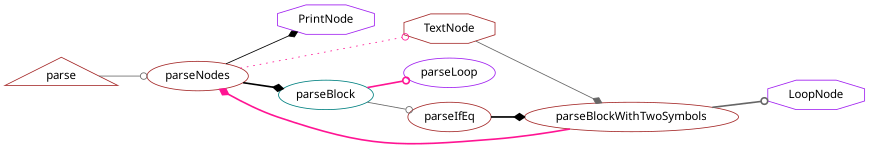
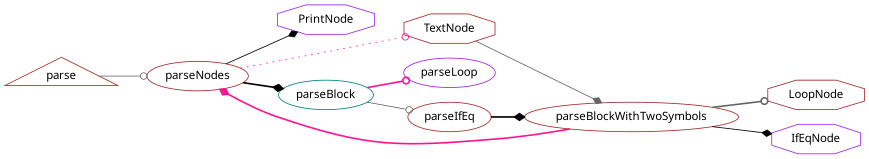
  digraph {
    fontname="Noto Sans"
    rankdir=LR
    node [color=brown fontname="Noto Sans"]
    edge [arrowhead=diamond color=gray40 fontname="Noto Sans" style=solid]
    parse [shape=triangle]
    parseNodes
    PrintNode [color=purple shape=octagon]
    TextNode [shape=octagon]
    parseBlock [color=teal]
    parseBlockWithTwoSymbols
-   LoopNode [color=purple shape=octagon]
+   LoopNode [shape=octagon]
+   IfEqNode [color=purple shape=octagon]
    parseLoop [color=purple]
    parseIfEq
    parse -> parseNodes [arrowhead=odot]
    parseNodes -> PrintNode [color=black]
    parseNodes -> TextNode [arrowhead=odot color=deeppink style=dotted]
    parseNodes -> parseBlock [color=black style=bold]
    TextNode -> parseBlockWithTwoSymbols
    parseBlock -> parseLoop [arrowhead=odot color=deeppink style=bold]
    parseBlock -> parseIfEq [arrowhead=odot]
    parseBlockWithTwoSymbols -> parseNodes [color=deeppink style=bold]
    parseBlockWithTwoSymbols -> LoopNode [arrowhead=odot style=bold]
+   parseBlockWithTwoSymbols -> IfEqNode [color=black]
    parseIfEq -> parseBlockWithTwoSymbols [color=black style=bold]
  }
